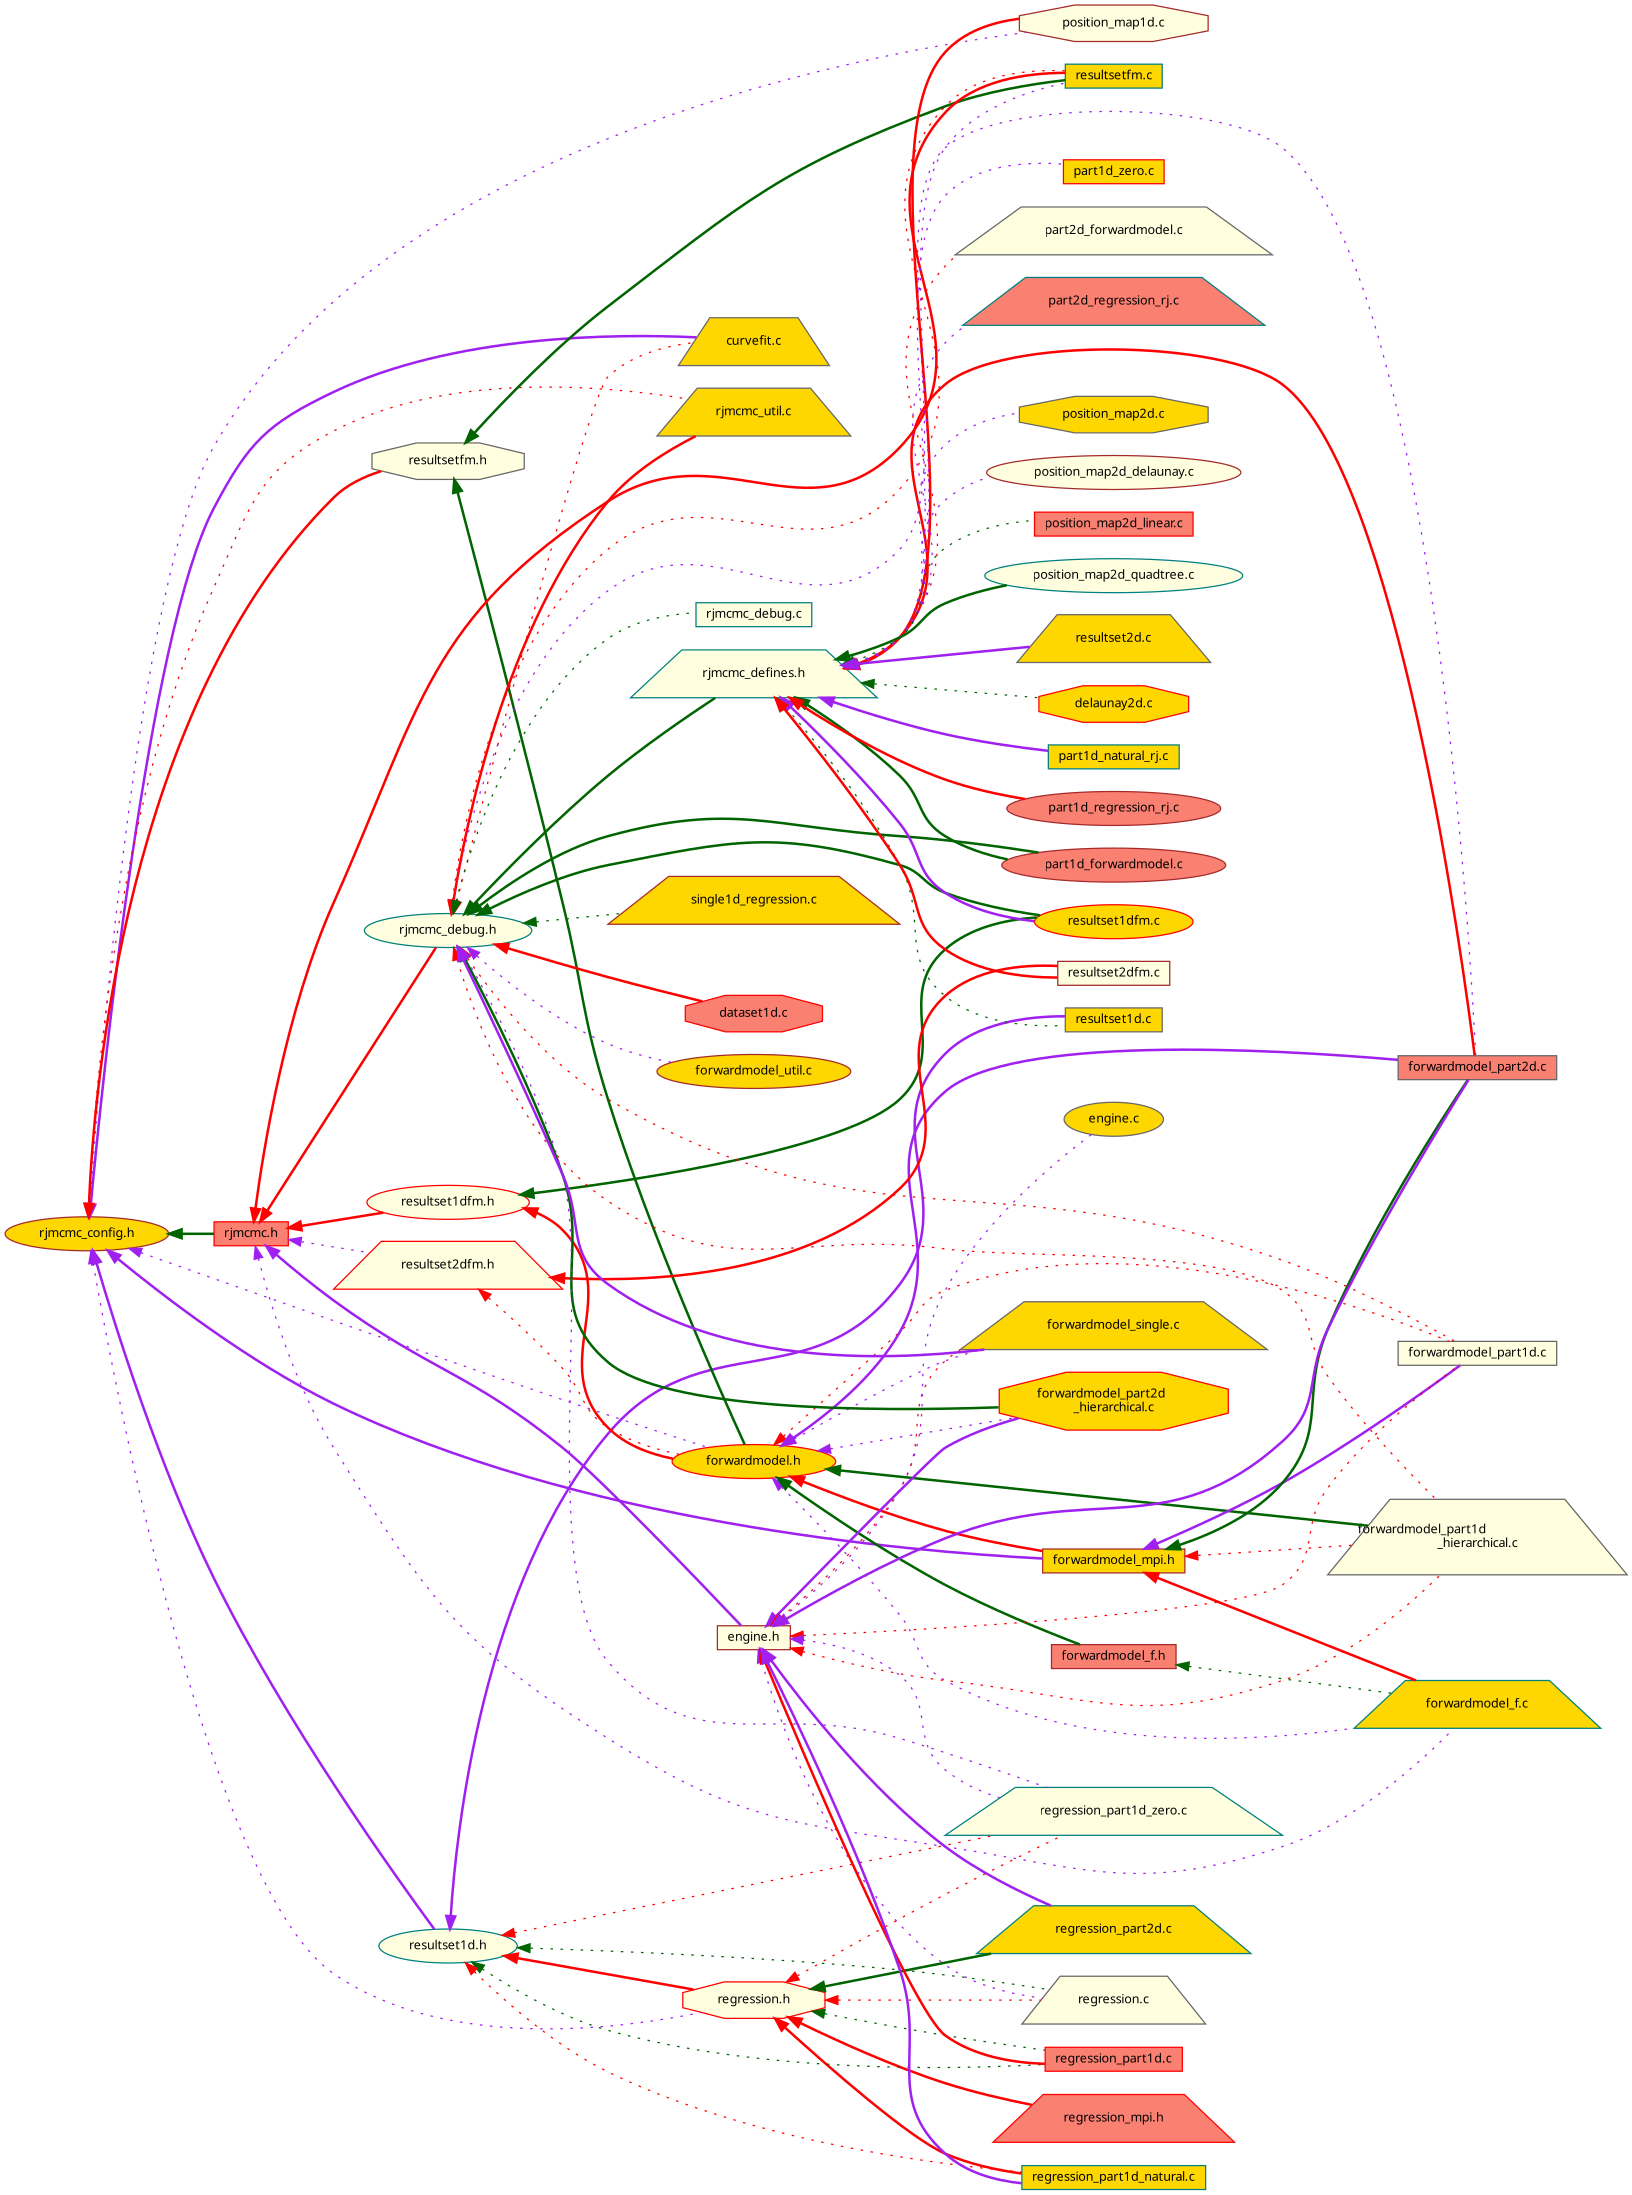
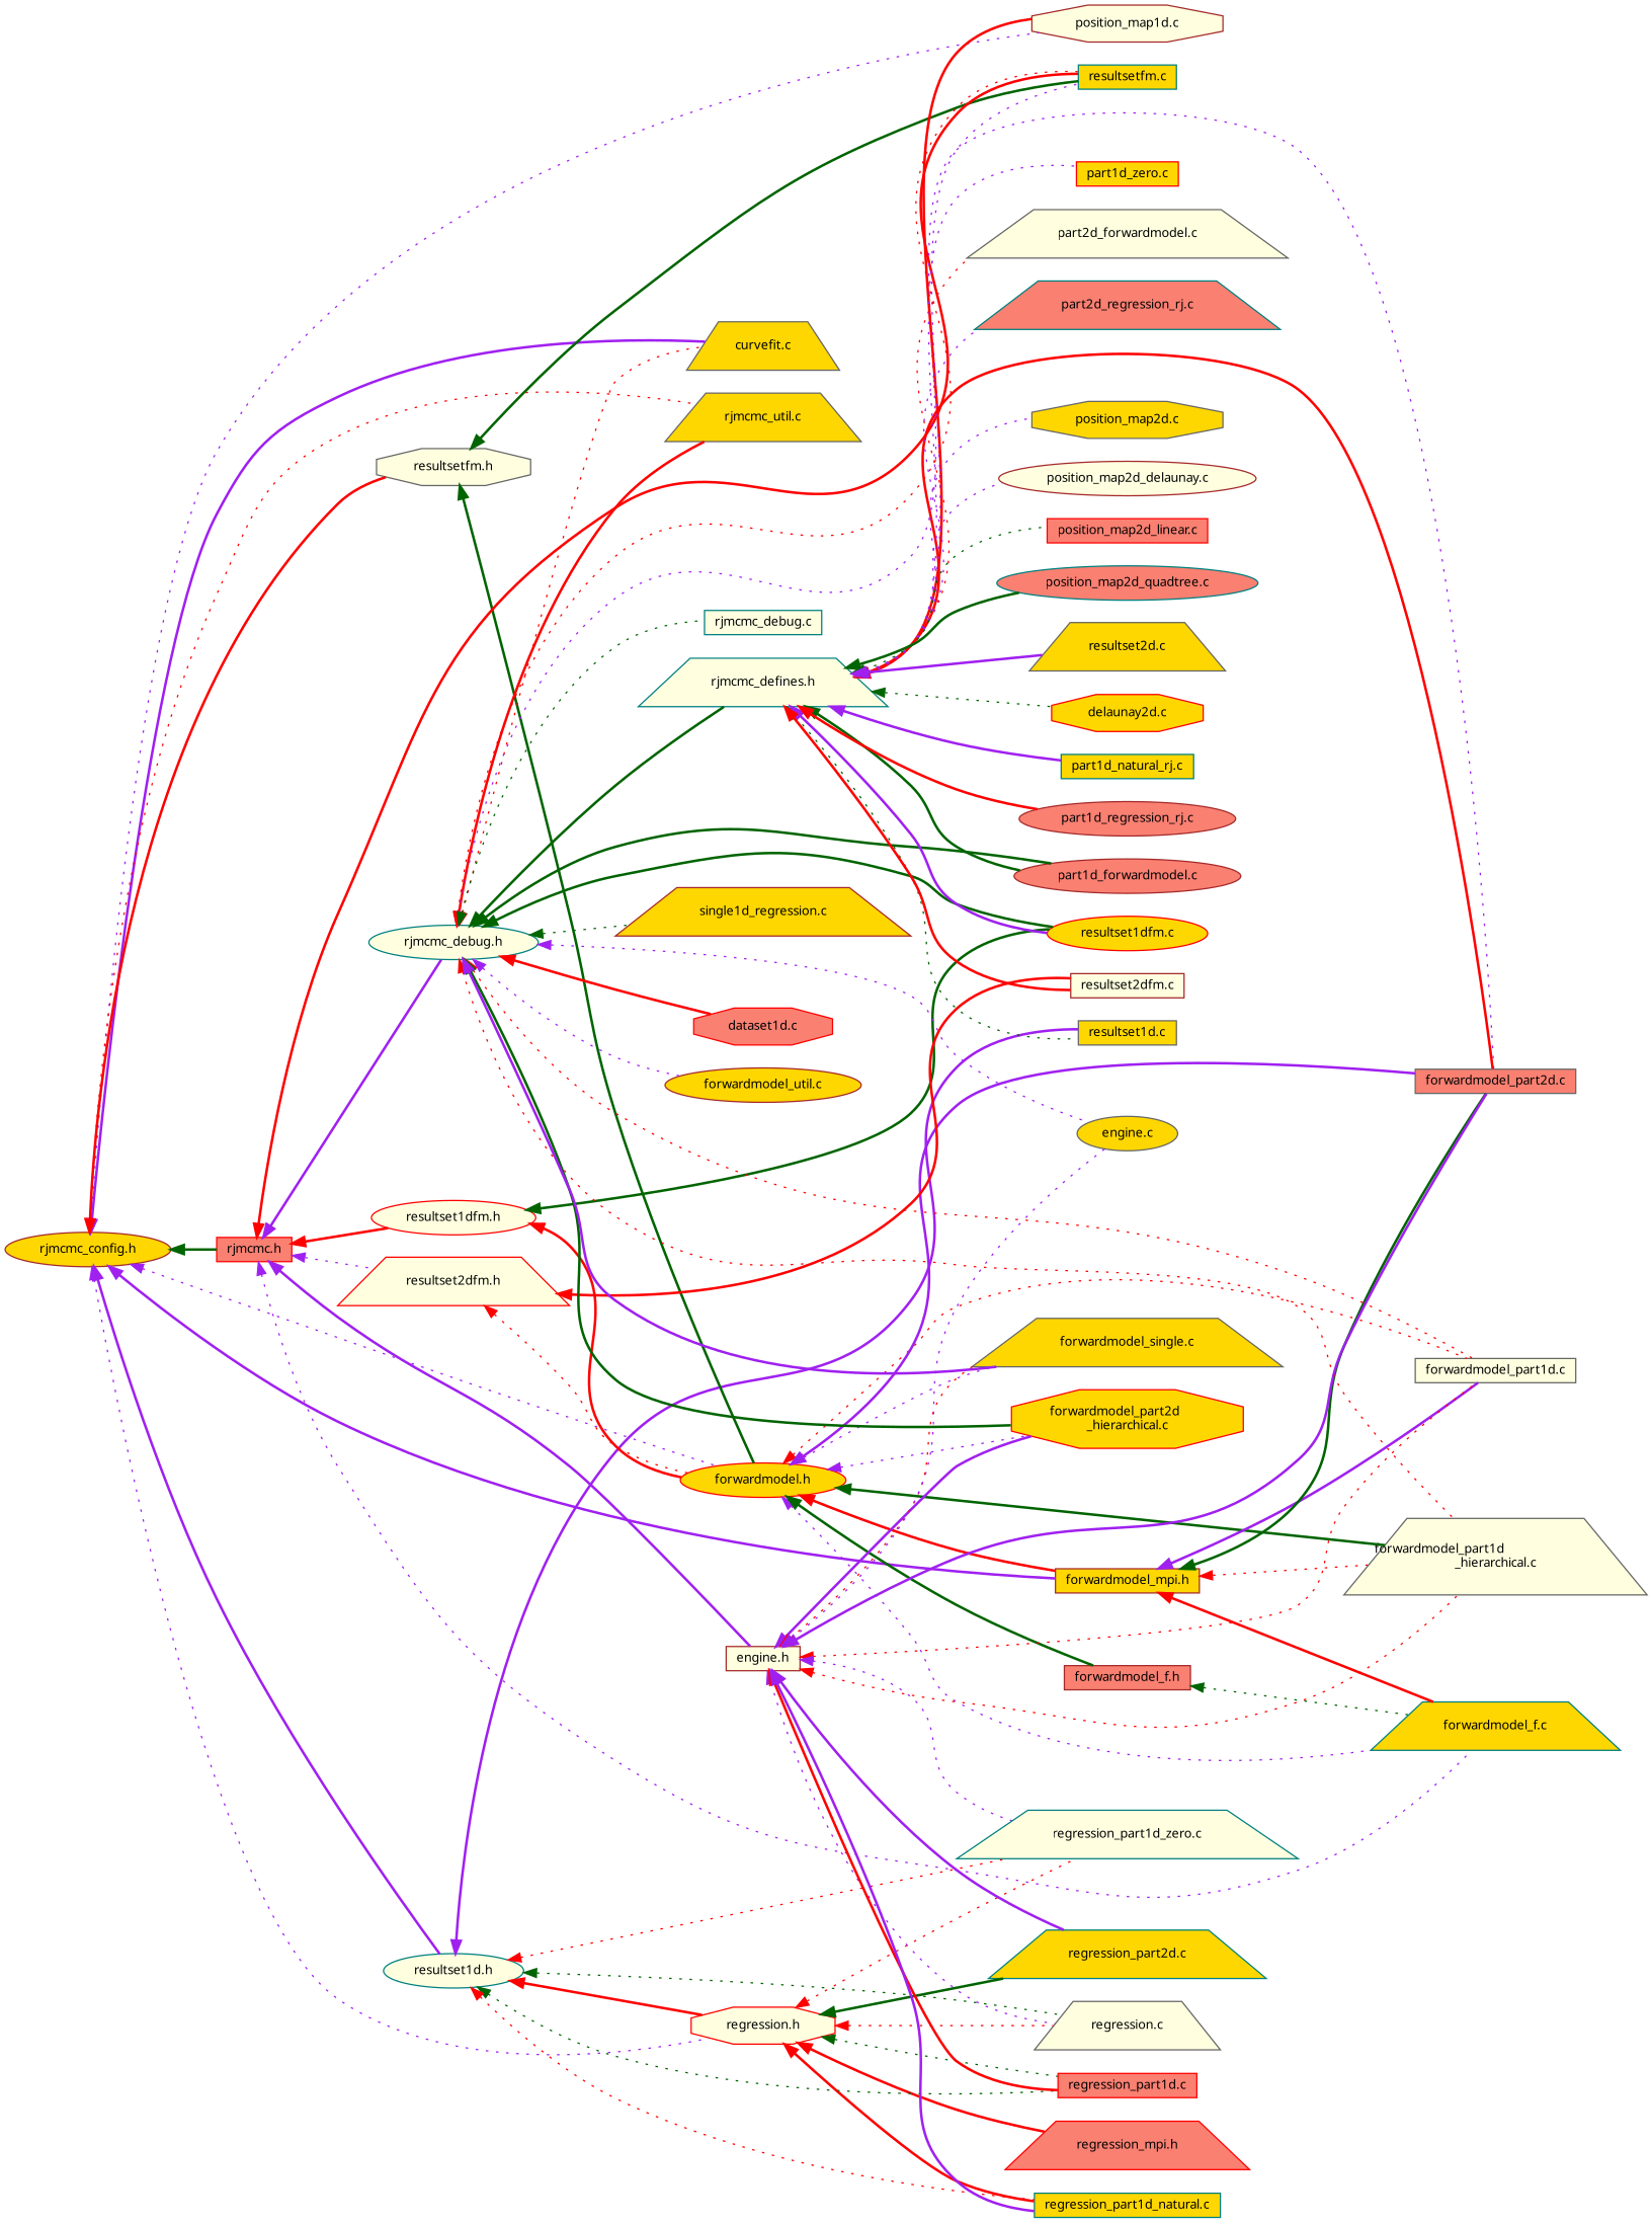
  digraph {
    rankdir=LR
    node [color=gray40 fillcolor=gold fontname="FreeSans.ttf" fontsize=10 shape=trapezium style=filled]
    edge [color=purple dir=back fontname="FreeSans.ttf" fontsize=10 labelfontname="FreeSans.ttf" labelfontsize=10 style=bold]
    n1 [color=brown fontcolor=black height=0.2 label="rjmcmc_config.h" shape=ellipse width=0.4]
    n2 [height=0.2 label="curvefit.c" width=0.4]
    n3 [color=brown fillcolor=lightyellow height=0.2 label="position_map1d.c" shape=octagon width=0.4]
    n4 [height=0.2 label="rjmcmc_util.c" width=0.4]
    n5 [color=red height=0.2 label="forwardmodel.h" shape=ellipse width=0.4]
    n6 [color=brown height=0.2 label="forwardmodel_mpi.h" shape=box width=0.4]
    n7 [color=red fillcolor=lightyellow height=0.2 label="regression.h" shape=octagon width=0.4]
    n8 [color=teal fillcolor=lightyellow height=0.2 label="resultset1d.h" shape=ellipse width=0.4]
    n9 [fillcolor=lightyellow height=0.2 label="resultsetfm.h" shape=octagon width=0.4]
    n10 [color=red fillcolor=salmon height=0.2 label="rjmcmc.h" shape=box width=0.4]
    n11 [color=teal height=0.2 label="forwardmodel_f.c" width=0.4]
    n12 [fillcolor=lightyellow height=0.2 label="forwardmodel_part1d.c" shape=box width=0.4]
    n13 [fillcolor=lightyellow height=0.2 label="forwardmodel_part1d\l_hierarchical.c" width=0.4]
    n14 [fillcolor=salmon height=0.2 label="forwardmodel_part2d.c" shape=box width=0.4]
    n15 [color=red height=0.2 label="forwardmodel_part2d\l_hierarchical.c" shape=octagon width=0.4]
    n16 [height=0.2 label="forwardmodel_single.c" width=0.4]
    n17 [color=brown fillcolor=salmon height=0.2 label="forwardmodel_f.h" shape=box width=0.4]
    n18 [fillcolor=lightyellow height=0.2 label="regression.c" width=0.4]
    n19 [color=red fillcolor=salmon height=0.2 label="regression_part1d.c" shape=box width=0.4]
    n20 [color=teal height=0.2 label="regression_part1d_natural.c" shape=box width=0.4]
    n21 [color=teal fillcolor=lightyellow height=0.2 label="regression_part1d_zero.c" width=0.4]
    n22 [color=teal height=0.2 label="regression_part2d.c" width=0.4]
    n23 [color=red fillcolor=salmon height=0.2 label="regression_mpi.h" width=0.4]
    n24 [height=0.2 label="resultset1d.c" shape=box width=0.4]
    n25 [color=teal height=0.2 label="resultsetfm.c" shape=box width=0.4]
    n26 [color=brown fillcolor=lightyellow height=0.2 label="engine.h" shape=box width=0.4]
    n27 [color=red fillcolor=lightyellow height=0.2 label="resultset1dfm.h" shape=ellipse width=0.4]
    n28 [color=red fillcolor=lightyellow height=0.2 label="resultset2dfm.h" width=0.4]
    n29 [color=teal fillcolor=lightyellow height=0.2 label="rjmcmc_debug.h" shape=ellipse width=0.4]
    n30 [height=0.2 label="engine.c" shape=ellipse width=0.4]
    n31 [color=red height=0.2 label="resultset1dfm.c" shape=ellipse width=0.4]
    n32 [color=brown fillcolor=lightyellow height=0.2 label="resultset2dfm.c" shape=box width=0.4]
    n33 [color=red fillcolor=salmon height=0.2 label="dataset1d.c" shape=octagon width=0.4]
    n34 [color=brown height=0.2 label="forwardmodel_util.c" shape=ellipse width=0.4]
    n35 [color=brown fillcolor=salmon height=0.2 label="part1d_forwardmodel.c" shape=ellipse width=0.4]
    n36 [color=teal fillcolor=lightyellow height=0.2 label="rjmcmc_debug.c" shape=box width=0.4]
    n37 [color=brown height=0.2 label="single1d_regression.c" width=0.4]
    n38 [color=teal fillcolor=lightyellow height=0.2 label="rjmcmc_defines.h" width=0.4]
    n39 [color=red height=0.2 label="delaunay2d.c" shape=octagon width=0.4]
    n40 [color=teal height=0.2 label="part1d_natural_rj.c" shape=box width=0.4]
    n41 [color=brown fillcolor=salmon height=0.2 label="part1d_regression_rj.c" shape=ellipse width=0.4]
    n42 [color=red height=0.2 label="part1d_zero.c" shape=box width=0.4]
    n43 [fillcolor=lightyellow height=0.2 label="part2d_forwardmodel.c" width=0.4]
    n44 [color=teal fillcolor=salmon height=0.2 label="part2d_regression_rj.c" width=0.4]
    n45 [height=0.2 label="position_map2d.c" shape=octagon width=0.4]
    n46 [color=brown fillcolor=lightyellow height=0.2 label="position_map2d_delaunay.c" shape=ellipse width=0.4]
    n47 [color=red fillcolor=salmon height=0.2 label="position_map2d_linear.c" shape=box width=0.4]
-   n48 [color=teal fillcolor=lightyellow height=0.2 label="position_map2d_quadtree.c" shape=ellipse width=0.4]
+   n48 [color=teal fillcolor=salmon height=0.2 label="position_map2d_quadtree.c" shape=ellipse width=0.4]
    n49 [height=0.2 label="resultset2d.c" width=0.4]
    n1 -> n2
    n1 -> n3 [style=dotted]
    n1 -> n4 [color=red style=dotted]
    n1 -> n5 [style=dotted]
    n1 -> n6
    n1 -> n7 [style=dotted]
    n1 -> n8
    n1 -> n9 [color=red]
    n1 -> n10 [color=darkgreen]
    n5 -> n6 [color=red]
    n5 -> n11 [style=dotted]
    n5 -> n12 [color=red style=dotted]
    n5 -> n13 [color=darkgreen]
    n5 -> n14
    n5 -> n15 [style=dotted]
    n5 -> n16 [style=dotted]
    n5 -> n17 [color=darkgreen]
    n6 -> n11 [color=red]
    n6 -> n12
    n6 -> n13 [color=red style=dotted]
    n6 -> n14 [color=darkgreen]
    n7 -> n18 [color=red style=dotted]
    n7 -> n19 [color=darkgreen style=dotted]
    n7 -> n20 [color=red]
    n7 -> n21 [color=red style=dotted]
    n7 -> n22 [color=darkgreen]
    n7 -> n23 [color=red]
    n8 -> n7 [color=red]
    n8 -> n18 [color=darkgreen style=dotted]
    n8 -> n19 [color=darkgreen style=dotted]
    n8 -> n20 [color=red style=dotted]
    n8 -> n21 [color=red style=dotted]
    n8 -> n24
    n9 -> n5 [color=darkgreen]
    n9 -> n25 [color=darkgreen]
    n10 -> n11 [style=dotted]
    n10 -> n25 [color=red]
    n10 -> n26
    n10 -> n27 [color=red]
    n10 -> n28 [style=dotted]
-   n10 -> n29 [color=red]
+   n10 -> n29
    n17 -> n11 [color=darkgreen style=dotted]
    n26 -> n12 [color=red style=dotted]
    n26 -> n13 [color=red style=dotted]
    n26 -> n14
    n26 -> n15
    n26 -> n16 [color=red style=dotted]
    n26 -> n18 [style=dotted]
    n26 -> n19 [color=red]
    n26 -> n20
    n26 -> n21 [style=dotted]
    n26 -> n22
    n26 -> n30 [style=dotted]
    n27 -> n5 [color=red]
    n27 -> n31 [color=darkgreen]
    n28 -> n5 [color=red style=dotted]
    n28 -> n32 [color=red]
    n29 -> n2 [color=red style=dotted]
    n29 -> n4 [color=red]
    n29 -> n12 [color=red style=dotted]
    n29 -> n13 [color=red style=dotted]
    n29 -> n14 [style=dotted]
    n29 -> n15 [color=darkgreen]
    n29 -> n16
    n29 -> n25 [color=red style=dotted]
-   n29 -> n21 [style=dotted]
+   n29 -> n30 [style=dotted]
    n29 -> n31 [color=darkgreen]
    n29 -> n33 [color=red]
    n29 -> n34 [style=dotted]
    n29 -> n35 [color=darkgreen]
    n29 -> n36 [color=darkgreen style=dotted]
    n29 -> n37 [color=darkgreen style=dotted]
    n29 -> n38 [color=darkgreen]
    n38 -> n3 [color=red]
    n38 -> n14 [color=red]
    n38 -> n24 [color=darkgreen style=dotted]
    n38 -> n25 [style=dotted]
    n38 -> n31
    n38 -> n32 [color=red]
    n38 -> n35 [color=darkgreen]
    n38 -> n39 [color=darkgreen style=dotted]
    n38 -> n40
    n38 -> n41 [color=red]
    n38 -> n42 [style=dotted]
    n38 -> n43 [color=red style=dotted]
    n38 -> n44 [style=dotted]
    n38 -> n45 [style=dotted]
    n38 -> n46 [style=dotted]
    n38 -> n47 [color=darkgreen style=dotted]
    n38 -> n48 [color=darkgreen]
    n38 -> n49
  }
